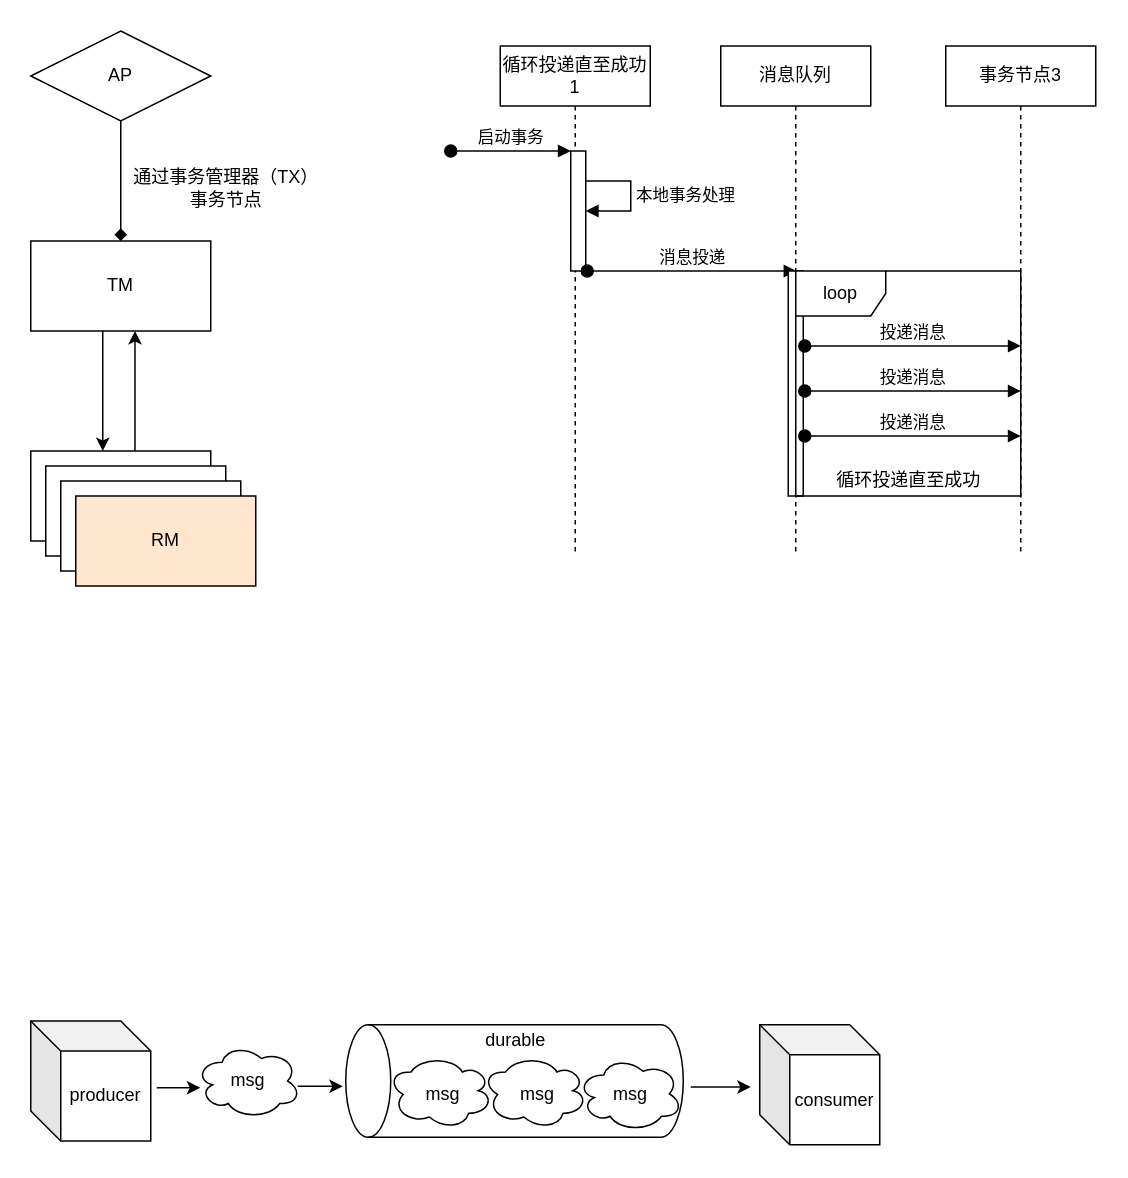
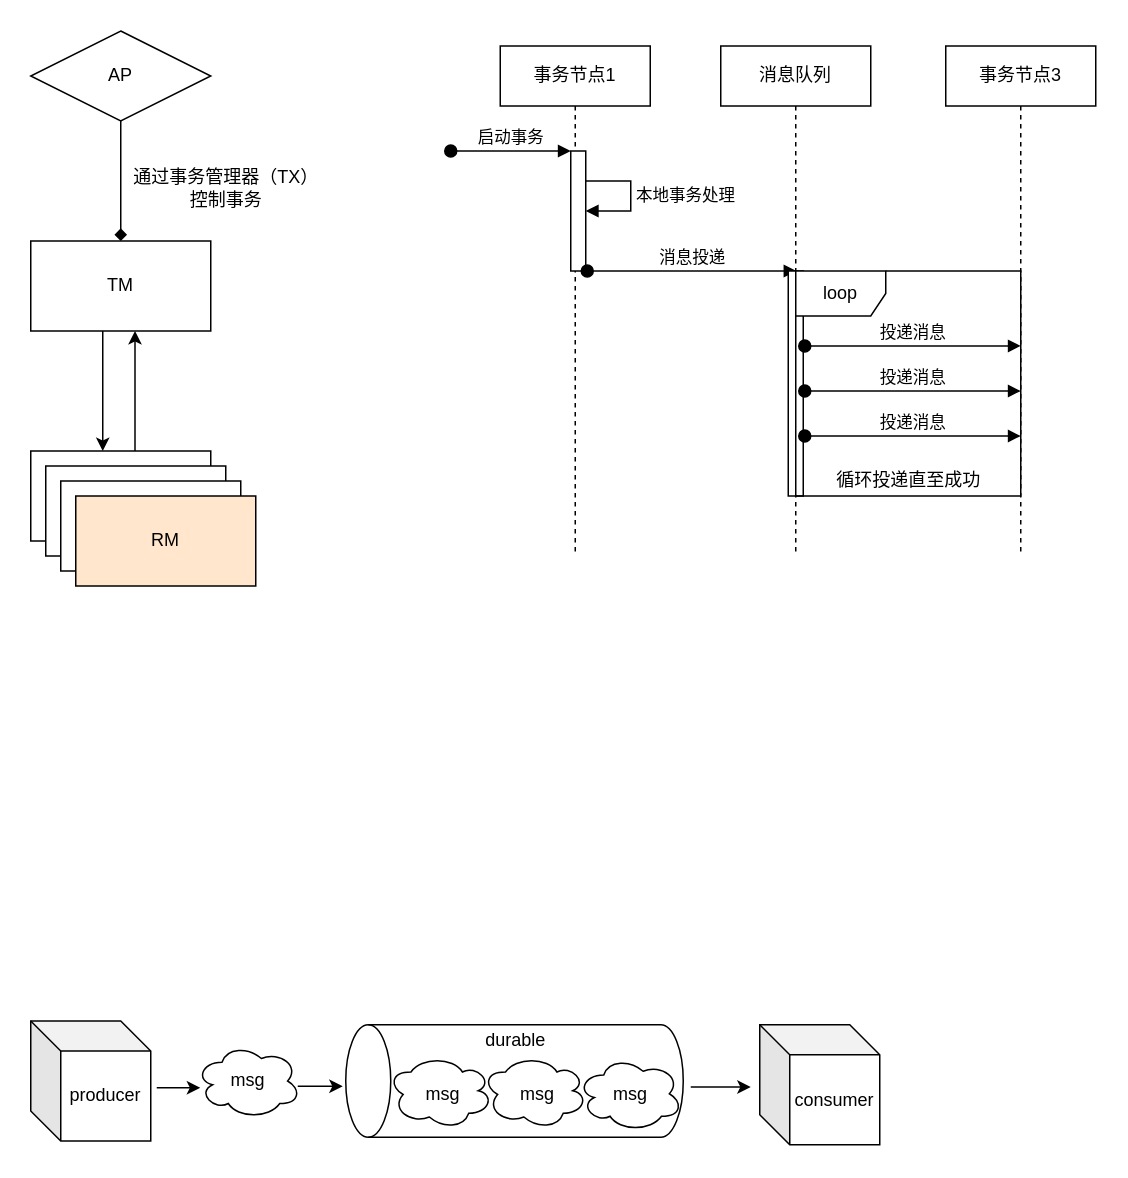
  <mxCell id="0" />
  <mxCell id="1" parent="0" />
  <mxCell id="2" value="AP" style="rhombus;whiteSpace=wrap;html=1;fillColor=#FFFFFF;strokeColor=#000000;fontColor=#000000;" parent="1" vertex="1"><mxGeometry x="20" y="20" width="120" height="60" as="geometry" /></mxCell>
  <mxCell id="3" value="TM" style="rounded=0;whiteSpace=wrap;html=1;fontColor=#000000;strokeColor=#000000;fillColor=#FFFFFF;" parent="1" vertex="1"><mxGeometry x="20" y="160" width="120" height="60" as="geometry" /></mxCell>
  <mxCell id="4" value="" style="rounded=0;whiteSpace=wrap;html=1;fontColor=#000000;strokeColor=#000000;fillColor=#FFFFFF;" parent="1" vertex="1"><mxGeometry x="20" y="300" width="120" height="60" as="geometry" /></mxCell>
  <mxCell id="5" value="" style="rounded=0;whiteSpace=wrap;html=1;fontColor=#000000;strokeColor=#000000;fillColor=#FFFFFF;" parent="1" vertex="1"><mxGeometry x="30" y="310" width="120" height="60" as="geometry" /></mxCell>
  <mxCell id="6" value="" style="rounded=0;whiteSpace=wrap;html=1;fontColor=#000000;strokeColor=#000000;fillColor=#FFFFFF;" parent="1" vertex="1"><mxGeometry x="40" y="320" width="120" height="60" as="geometry" /></mxCell>
  <mxCell id="7" value="RM" style="rounded=0;whiteSpace=wrap;html=1;fontColor=#000000;strokeColor=#000000;fillColor=#ffe6cc;" parent="1" vertex="1"><mxGeometry x="50" y="330" width="120" height="60" as="geometry" /></mxCell>
  <mxCell id="8" value="" style="endArrow=diamond;html=1;fontColor=#000000;strokeColor=#000000;entryX=0.5;entryY=0;entryDx=0;entryDy=0;exitX=0.5;exitY=1;exitDx=0;exitDy=0;" parent="1" source="2" target="3" edge="1"><mxGeometry width="50" height="50" relative="1" as="geometry"><mxPoint x="180" y="130" as="sourcePoint" /><mxPoint x="240" y="100" as="targetPoint" /></mxGeometry></mxCell>
  <mxCell id="9" value="" style="endArrow=classic;html=1;fontColor=#000000;strokeColor=#000000;entryX=0.5;entryY=0;entryDx=0;entryDy=0;exitX=0.5;exitY=1;exitDx=0;exitDy=0;" parent="1" edge="1"><mxGeometry width="50" height="50" relative="1" as="geometry"><mxPoint x="68" y="220" as="sourcePoint" /><mxPoint x="68" y="300" as="targetPoint" /></mxGeometry></mxCell>
- <mxCell id="10" value="通过事务管理器（TX）&lt;br&gt;事务节点" style="text;html=1;resizable=0;autosize=1;align=center;verticalAlign=middle;points=[];fillColor=none;strokeColor=none;rounded=0;fontColor=#000000;" parent="1" vertex="1"><mxGeometry x="80" y="110" width="140" height="30" as="geometry" /></mxCell>
+ <mxCell id="10" value="通过事务管理器（TX）&lt;br&gt;控制事务" style="text;html=1;resizable=0;autosize=1;align=center;verticalAlign=middle;points=[];fillColor=none;strokeColor=none;rounded=0;fontColor=#000000;" parent="1" vertex="1"><mxGeometry x="80" y="110" width="140" height="30" as="geometry" /></mxCell>
  <mxCell id="11" value="" style="endArrow=classic;html=1;fontColor=#000000;strokeColor=#000000;entryX=0.5;entryY=0;entryDx=0;entryDy=0;exitX=0.5;exitY=1;exitDx=0;exitDy=0;" parent="1" edge="1"><mxGeometry width="50" height="50" relative="1" as="geometry"><mxPoint x="89.5" y="300" as="sourcePoint" /><mxPoint x="89.5" y="220" as="targetPoint" /></mxGeometry></mxCell>
  <mxCell id="12" value="" style="shape=cylinder3;whiteSpace=wrap;html=1;boundedLbl=1;backgroundOutline=1;size=15;fillColor=#FFFFFF;strokeColor=#000000;direction=north;" vertex="1" parent="1"><mxGeometry x="230" y="682.5" width="225" height="75" as="geometry" /></mxCell>
  <mxCell id="13" value="msg" style="ellipse;shape=cloud;whiteSpace=wrap;html=1;strokeColor=#000000;fillColor=#FFFFFF;fontColor=#000000;direction=west;" vertex="1" parent="1"><mxGeometry x="259.5" y="704" width="70" height="50" as="geometry" /></mxCell>
  <mxCell id="14" value="msg" style="ellipse;shape=cloud;whiteSpace=wrap;html=1;strokeColor=#000000;fillColor=#FFFFFF;fontColor=#000000;direction=east;" vertex="1" parent="1"><mxGeometry x="384.5" y="703.5" width="70" height="50" as="geometry" /></mxCell>
  <mxCell id="15" value="msg" style="ellipse;shape=cloud;whiteSpace=wrap;html=1;strokeColor=#000000;fillColor=#FFFFFF;fontColor=#000000;direction=west;" vertex="1" parent="1"><mxGeometry x="322.5" y="704" width="70" height="50" as="geometry" /></mxCell>
  <mxCell id="16" value="msg" style="ellipse;shape=cloud;whiteSpace=wrap;html=1;strokeColor=#000000;fillColor=#FFFFFF;fontColor=#000000;" vertex="1" parent="1"><mxGeometry x="130" y="695" width="70" height="50" as="geometry" /></mxCell>
  <mxCell id="17" value="durable" style="text;html=1;resizable=0;autosize=1;align=center;verticalAlign=middle;points=[];fillColor=none;strokeColor=none;rounded=0;fontColor=#000000;" vertex="1" parent="1"><mxGeometry x="312.5" y="682.5" width="60" height="20" as="geometry" /></mxCell>
  <mxCell id="18" value="producer" style="shape=cube;whiteSpace=wrap;html=1;boundedLbl=1;backgroundOutline=1;darkOpacity=0.05;darkOpacity2=0.1;fontColor=#000000;strokeColor=#000000;fillColor=#FFFFFF;" vertex="1" parent="1"><mxGeometry x="20" y="680" width="80" height="80" as="geometry" /></mxCell>
  <mxCell id="19" value="consumer" style="shape=cube;whiteSpace=wrap;html=1;boundedLbl=1;backgroundOutline=1;darkOpacity=0.05;darkOpacity2=0.1;fontColor=#000000;strokeColor=#000000;fillColor=#FFFFFF;" vertex="1" parent="1"><mxGeometry x="506" y="682.5" width="80" height="80" as="geometry" /></mxCell>
  <mxCell id="20" value="" style="endArrow=classic;html=1;fontColor=#000000;strokeColor=#000000;" edge="1" parent="1"><mxGeometry width="50" height="50" relative="1" as="geometry"><mxPoint x="460" y="724" as="sourcePoint" /><mxPoint x="500" y="724" as="targetPoint" /></mxGeometry></mxCell>
  <mxCell id="21" value="" style="endArrow=classic;html=1;fontColor=#000000;strokeColor=#000000;" edge="1" parent="1"><mxGeometry width="50" height="50" relative="1" as="geometry"><mxPoint x="198" y="723.5" as="sourcePoint" /><mxPoint x="228" y="723.5" as="targetPoint" /></mxGeometry></mxCell>
  <mxCell id="22" value="" style="endArrow=classic;html=1;fontColor=#000000;strokeColor=#000000;" edge="1" parent="1"><mxGeometry width="50" height="50" relative="1" as="geometry"><mxPoint x="104" y="724.5" as="sourcePoint" /><mxPoint x="133" y="724.5" as="targetPoint" /></mxGeometry></mxCell>
- <mxCell id="23" value="循环投递直至成功1" style="shape=umlLifeline;perimeter=lifelinePerimeter;whiteSpace=wrap;html=1;container=1;collapsible=0;recursiveResize=0;outlineConnect=0;fontColor=#000000;strokeColor=#000000;fillColor=#FFFFFF;" vertex="1" parent="1"><mxGeometry x="333" y="30" width="100" height="340" as="geometry" /></mxCell>
+ <mxCell id="23" value="事务节点1" style="shape=umlLifeline;perimeter=lifelinePerimeter;whiteSpace=wrap;html=1;container=1;collapsible=0;recursiveResize=0;outlineConnect=0;fontColor=#000000;strokeColor=#000000;fillColor=#FFFFFF;" vertex="1" parent="1"><mxGeometry x="333" y="30" width="100" height="340" as="geometry" /></mxCell>
  <mxCell id="24" value="本地事务处理" style="edgeStyle=orthogonalEdgeStyle;html=1;align=left;spacingLeft=2;endArrow=block;rounded=0;fontColor=#000000;strokeColor=#000000;labelBackgroundColor=none;" edge="1" target="25" parent="23"><mxGeometry relative="1" as="geometry"><mxPoint x="57" y="90" as="sourcePoint" /><Array as="points"><mxPoint x="87" y="90" /><mxPoint x="87" y="110" /></Array><mxPoint x="62" y="110" as="targetPoint" /></mxGeometry></mxCell>
  <mxCell id="25" value="" style="html=1;points=[];perimeter=orthogonalPerimeter;fontColor=#000000;strokeColor=#000000;fillColor=#FFFFFF;" vertex="1" parent="23"><mxGeometry x="47" y="70" width="10" height="80" as="geometry" /></mxCell>
  <mxCell id="26" value="启动事务" style="html=1;verticalAlign=bottom;startArrow=oval;endArrow=block;startSize=8;fontColor=#000000;strokeColor=#000000;labelBackgroundColor=none;" edge="1" target="25" parent="23"><mxGeometry relative="1" as="geometry"><mxPoint x="-33" y="70" as="sourcePoint" /></mxGeometry></mxCell>
  <mxCell id="27" value="消息投递" style="html=1;verticalAlign=bottom;startArrow=oval;startFill=1;endArrow=block;startSize=8;labelBackgroundColor=none;fontColor=#000000;strokeColor=#000000;" edge="1" parent="23"><mxGeometry width="60" relative="1" as="geometry"><mxPoint x="58" y="150" as="sourcePoint" /><mxPoint x="197.5" y="150" as="targetPoint" /></mxGeometry></mxCell>
  <mxCell id="28" value="消息队列" style="shape=umlLifeline;perimeter=lifelinePerimeter;whiteSpace=wrap;html=1;container=1;collapsible=0;recursiveResize=0;outlineConnect=0;fontColor=#000000;strokeColor=#000000;fillColor=#FFFFFF;" vertex="1" parent="1"><mxGeometry x="480" y="30" width="100" height="340" as="geometry" /></mxCell>
  <mxCell id="29" value="" style="html=1;points=[];perimeter=orthogonalPerimeter;fontColor=#000000;strokeColor=#000000;fillColor=#FFFFFF;" vertex="1" parent="28"><mxGeometry x="45" y="150" width="10" height="150" as="geometry" /></mxCell>
  <mxCell id="30" value="事务节点3" style="shape=umlLifeline;perimeter=lifelinePerimeter;whiteSpace=wrap;html=1;container=1;collapsible=0;recursiveResize=0;outlineConnect=0;fontColor=#000000;strokeColor=#000000;fillColor=#FFFFFF;" vertex="1" parent="1"><mxGeometry x="630" y="30" width="100" height="340" as="geometry" /></mxCell>
  <mxCell id="31" value="loop" style="shape=umlFrame;whiteSpace=wrap;html=1;fontColor=#000000;strokeColor=#000000;fillColor=#FFFFFF;" vertex="1" parent="1"><mxGeometry x="530" y="180" width="150" height="150" as="geometry" /></mxCell>
  <mxCell id="32" value="投递消息" style="html=1;verticalAlign=bottom;startArrow=oval;startFill=1;endArrow=block;startSize=8;labelBackgroundColor=none;fontColor=#000000;strokeColor=#000000;entryX=1;entryY=0.333;entryDx=0;entryDy=0;entryPerimeter=0;" edge="1" parent="1" target="31"><mxGeometry width="60" relative="1" as="geometry"><mxPoint x="536" y="230" as="sourcePoint" /><mxPoint x="596" y="230" as="targetPoint" /></mxGeometry></mxCell>
  <mxCell id="33" value="投递消息" style="html=1;verticalAlign=bottom;startArrow=oval;startFill=1;endArrow=block;startSize=8;labelBackgroundColor=none;fontColor=#000000;strokeColor=#000000;entryX=1;entryY=0.333;entryDx=0;entryDy=0;entryPerimeter=0;" edge="1" parent="1"><mxGeometry width="60" relative="1" as="geometry"><mxPoint x="536" y="260.05" as="sourcePoint" /><mxPoint x="680" y="260" as="targetPoint" /></mxGeometry></mxCell>
  <mxCell id="34" value="投递消息" style="html=1;verticalAlign=bottom;startArrow=oval;startFill=1;endArrow=block;startSize=8;labelBackgroundColor=none;fontColor=#000000;strokeColor=#000000;entryX=1;entryY=0.333;entryDx=0;entryDy=0;entryPerimeter=0;" edge="1" parent="1"><mxGeometry width="60" relative="1" as="geometry"><mxPoint x="536" y="290.05" as="sourcePoint" /><mxPoint x="680" y="290" as="targetPoint" /></mxGeometry></mxCell>
  <mxCell id="35" value="循环投递直至成功" style="text;html=1;resizable=0;autosize=1;align=center;verticalAlign=middle;points=[];fillColor=none;strokeColor=none;rounded=0;fontColor=#000000;" vertex="1" parent="1"><mxGeometry x="550" y="310" width="110" height="20" as="geometry" /></mxCell>
